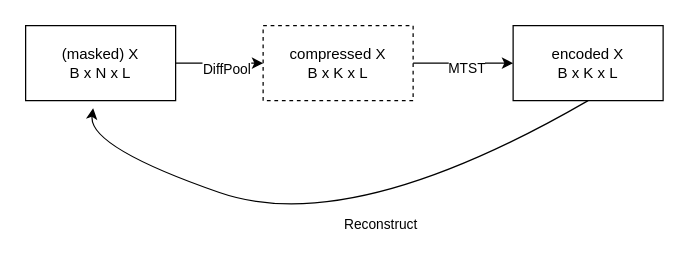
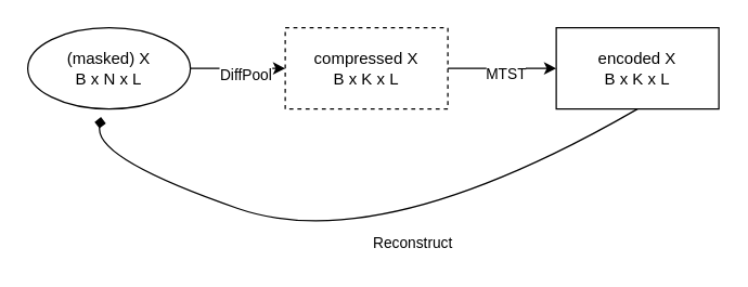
  <mxCell id="0" />
  <mxCell id="1" parent="0" />
- <mxCell id="2" value="(masked) X&lt;br&gt;B x N x L" style="rounded=0;whiteSpace=wrap;html=1;" parent="1" vertex="1"><mxGeometry x="20" y="20" width="120" height="60" as="geometry" /></mxCell>
+ <mxCell id="2" value="(masked) X&lt;br&gt;B x N x L" style="ellipse;whiteSpace=wrap;html=1;" parent="1" vertex="1"><mxGeometry x="20" y="20" width="120" height="60" as="geometry" /></mxCell>
  <mxCell id="3" value="compressed X&lt;br&gt;B x K x L" style="rounded=0;whiteSpace=wrap;html=1;dashed=1;" parent="1" vertex="1"><mxGeometry x="210" y="20" width="120" height="60" as="geometry" /></mxCell>
  <mxCell id="4" value="" style="endArrow=classic;html=1;rounded=0;exitX=1;exitY=0.5;exitDx=0;exitDy=0;" parent="1" source="2" target="3" edge="1"><mxGeometry width="50" height="50" relative="1" as="geometry"><mxPoint x="70" y="80" as="sourcePoint" /><mxPoint x="120" y="30" as="targetPoint" /></mxGeometry></mxCell>
  <mxCell id="5" value="DiffPool" style="edgeLabel;html=1;align=center;verticalAlign=middle;resizable=0;points=[];" parent="4" vertex="1" connectable="0"><mxGeometry x="0.133" y="-4" relative="1" as="geometry"><mxPoint as="offset" /></mxGeometry></mxCell>
  <mxCell id="6" value="encoded X&lt;br&gt;B x K x L" style="rounded=0;whiteSpace=wrap;html=1;" parent="1" vertex="1"><mxGeometry x="410" y="20" width="120" height="60" as="geometry" /></mxCell>
  <mxCell id="7" value="" style="endArrow=classic;html=1;rounded=0;exitX=1;exitY=0.5;exitDx=0;exitDy=0;" parent="1" source="3" target="6" edge="1"><mxGeometry width="50" height="50" relative="1" as="geometry"><mxPoint x="70" y="80" as="sourcePoint" /><mxPoint x="120" y="30" as="targetPoint" /></mxGeometry></mxCell>
  <mxCell id="8" value="MTST" style="edgeLabel;html=1;align=center;verticalAlign=middle;resizable=0;points=[];" parent="7" vertex="1" connectable="0"><mxGeometry x="0.05" y="-3" relative="1" as="geometry"><mxPoint as="offset" /></mxGeometry></mxCell>
- <mxCell id="9" value="" style="curved=1;endArrow=classic;html=1;rounded=0;exitX=0.5;exitY=1;exitDx=0;exitDy=0;entryX=0.45;entryY=1.1;entryDx=0;entryDy=0;entryPerimeter=0;" parent="1" source="6" target="2" edge="1"><mxGeometry width="50" height="50" relative="1" as="geometry"><mxPoint x="70" y="167" as="sourcePoint" /><mxPoint x="120" y="117" as="targetPoint" /><Array as="points"><mxPoint x="280" y="190" /><mxPoint x="70" y="117" /></Array></mxGeometry></mxCell>
+ <mxCell id="9" value="" style="curved=1;endArrow=diamond;html=1;rounded=0;exitX=0.5;exitY=1;exitDx=0;exitDy=0;entryX=0.45;entryY=1.1;entryDx=0;entryDy=0;entryPerimeter=0;" parent="1" source="6" target="2" edge="1"><mxGeometry width="50" height="50" relative="1" as="geometry"><mxPoint x="70" y="167" as="sourcePoint" /><mxPoint x="120" y="117" as="targetPoint" /><Array as="points"><mxPoint x="280" y="190" /><mxPoint x="70" y="117" /></Array></mxGeometry></mxCell>
  <mxCell id="10" value="Reconstruct" style="edgeLabel;html=1;align=center;verticalAlign=middle;resizable=0;points=[];" parent="9" vertex="1" connectable="0"><mxGeometry x="-0.18" y="2" relative="1" as="geometry"><mxPoint as="offset" /></mxGeometry></mxCell>
